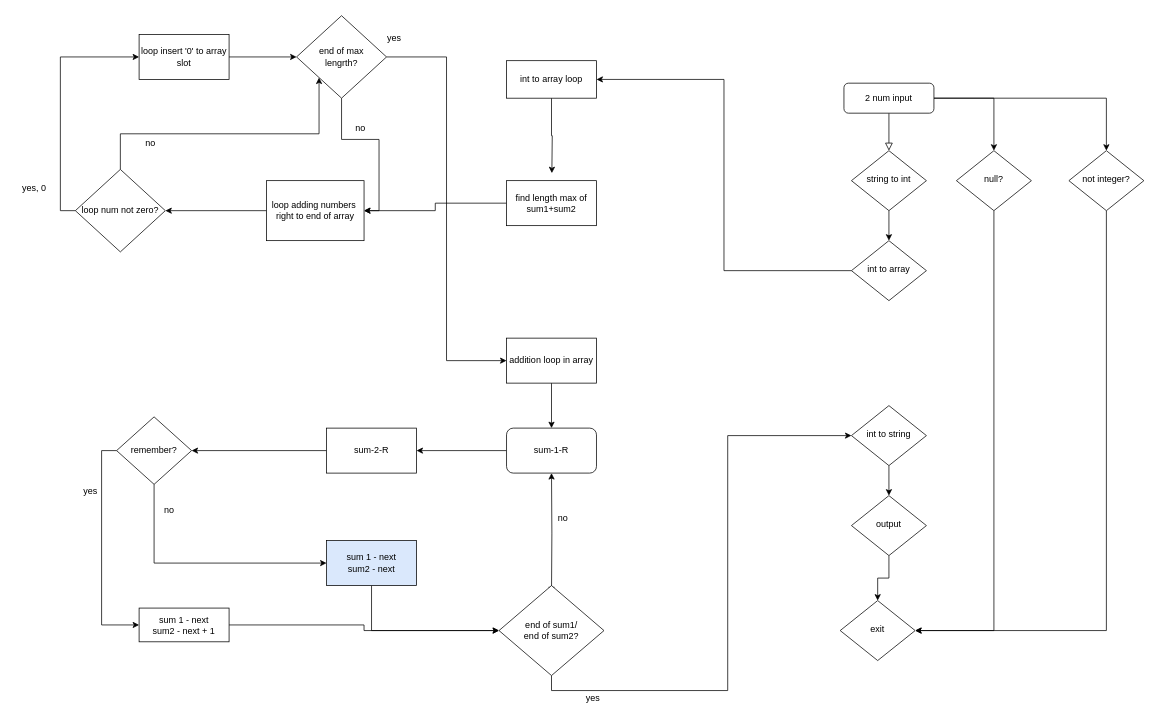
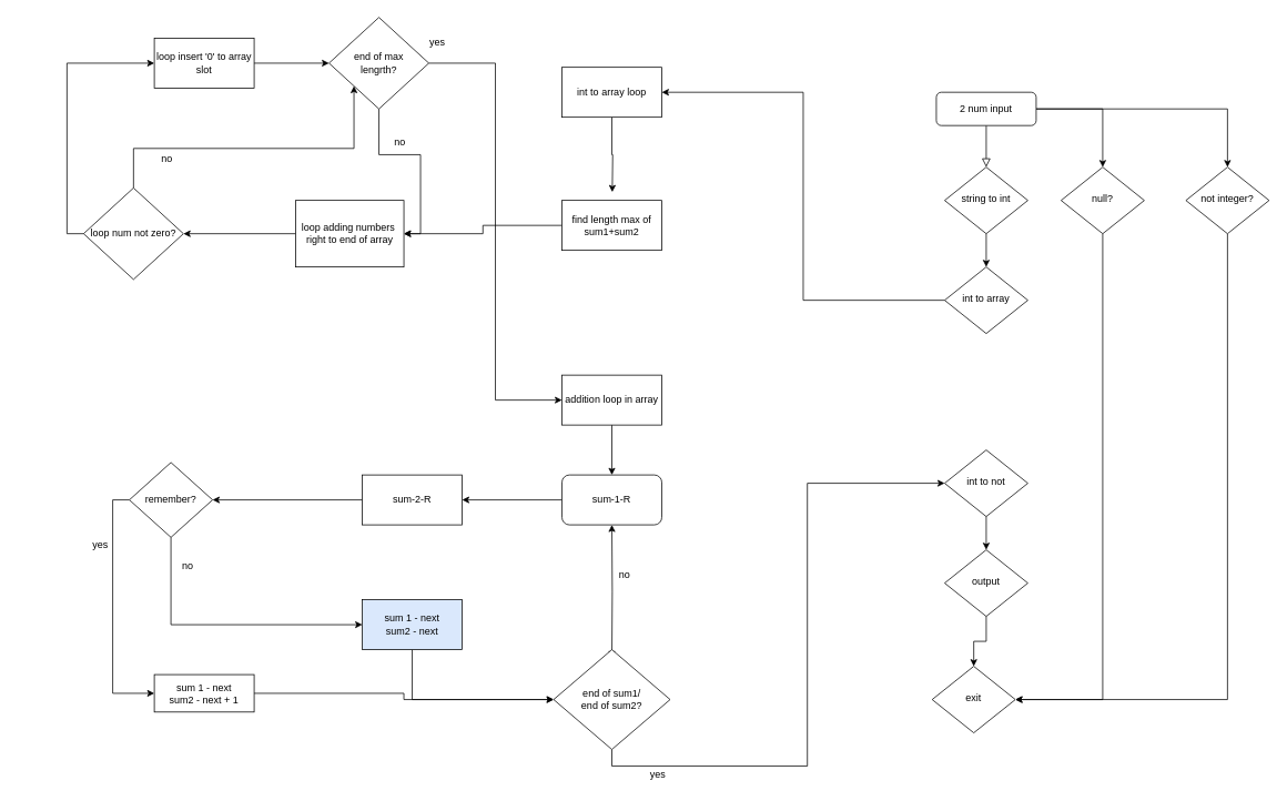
  <mxCell id="0" />
  <mxCell id="1" parent="0" />
  <mxCell id="2" value="" style="rounded=0;html=1;jettySize=auto;orthogonalLoop=1;fontSize=11;endArrow=block;endFill=0;endSize=8;strokeWidth=1;shadow=0;labelBackgroundColor=none;edgeStyle=orthogonalEdgeStyle;" parent="1" source="5" target="7" edge="1"><mxGeometry relative="1" as="geometry" /></mxCell>
  <mxCell id="3" style="edgeStyle=orthogonalEdgeStyle;rounded=0;orthogonalLoop=1;jettySize=auto;html=1;exitX=1;exitY=0.5;exitDx=0;exitDy=0;entryX=0.5;entryY=0;entryDx=0;entryDy=0;" parent="1" source="5" target="16" edge="1"><mxGeometry relative="1" as="geometry" /></mxCell>
  <mxCell id="4" style="edgeStyle=orthogonalEdgeStyle;rounded=0;orthogonalLoop=1;jettySize=auto;html=1;exitX=1;exitY=0.5;exitDx=0;exitDy=0;entryX=0.5;entryY=0;entryDx=0;entryDy=0;" parent="1" source="5" target="18" edge="1"><mxGeometry relative="1" as="geometry" /></mxCell>
  <mxCell id="5" value="2 num input" style="rounded=1;whiteSpace=wrap;html=1;fontSize=12;glass=0;strokeWidth=1;shadow=0;" parent="1" vertex="1"><mxGeometry x="1125" y="110" width="120" height="40" as="geometry" /></mxCell>
  <mxCell id="6" style="edgeStyle=orthogonalEdgeStyle;rounded=0;orthogonalLoop=1;jettySize=auto;html=1;exitX=0.5;exitY=1;exitDx=0;exitDy=0;entryX=0.5;entryY=0;entryDx=0;entryDy=0;" parent="1" source="7" target="9" edge="1"><mxGeometry relative="1" as="geometry" /></mxCell>
  <mxCell id="7" value="string to int" style="rhombus;whiteSpace=wrap;html=1;shadow=0;fontFamily=Helvetica;fontSize=12;align=center;strokeWidth=1;spacing=6;spacingTop=-4;" parent="1" vertex="1"><mxGeometry x="1135" y="200" width="100" height="80" as="geometry" /></mxCell>
  <mxCell id="8" style="edgeStyle=orthogonalEdgeStyle;rounded=0;orthogonalLoop=1;jettySize=auto;html=1;exitX=0;exitY=0.5;exitDx=0;exitDy=0;entryX=1;entryY=0.5;entryDx=0;entryDy=0;" parent="1" source="9" target="41" edge="1"><mxGeometry relative="1" as="geometry"><mxPoint x="935" y="359.571" as="targetPoint" /></mxGeometry></mxCell>
  <mxCell id="9" value="int to array" style="rhombus;whiteSpace=wrap;html=1;shadow=0;fontFamily=Helvetica;fontSize=12;align=center;strokeWidth=1;spacing=6;spacingTop=-4;" parent="1" vertex="1"><mxGeometry x="1135" y="320" width="100" height="80" as="geometry" /></mxCell>
  <mxCell id="10" style="edgeStyle=orthogonalEdgeStyle;rounded=0;orthogonalLoop=1;jettySize=auto;html=1;exitX=0.5;exitY=1;exitDx=0;exitDy=0;entryX=0.5;entryY=0;entryDx=0;entryDy=0;" parent="1" source="11" target="13" edge="1"><mxGeometry relative="1" as="geometry" /></mxCell>
- <mxCell id="11" value="int to string" style="rhombus;whiteSpace=wrap;html=1;shadow=0;fontFamily=Helvetica;fontSize=12;align=center;strokeWidth=1;spacing=6;spacingTop=-4;" parent="1" vertex="1"><mxGeometry x="1135" y="540" width="100" height="80" as="geometry" /></mxCell>
+ <mxCell id="11" value="int to not" style="rhombus;whiteSpace=wrap;html=1;shadow=0;fontFamily=Helvetica;fontSize=12;align=center;strokeWidth=1;spacing=6;spacingTop=-4;" parent="1" vertex="1"><mxGeometry x="1135" y="540" width="100" height="80" as="geometry" /></mxCell>
  <mxCell id="12" style="edgeStyle=orthogonalEdgeStyle;rounded=0;orthogonalLoop=1;jettySize=auto;html=1;exitX=0.5;exitY=1;exitDx=0;exitDy=0;entryX=0.5;entryY=0;entryDx=0;entryDy=0;" parent="1" source="13" target="14" edge="1"><mxGeometry relative="1" as="geometry" /></mxCell>
  <mxCell id="13" value="output" style="rhombus;whiteSpace=wrap;html=1;shadow=0;fontFamily=Helvetica;fontSize=12;align=center;strokeWidth=1;spacing=6;spacingTop=-4;" parent="1" vertex="1"><mxGeometry x="1135" y="660" width="100" height="80" as="geometry" /></mxCell>
  <mxCell id="14" value="exit" style="rhombus;whiteSpace=wrap;html=1;shadow=0;fontFamily=Helvetica;fontSize=12;align=center;strokeWidth=1;spacing=6;spacingTop=-4;" parent="1" vertex="1"><mxGeometry x="1120" y="800" width="100" height="80" as="geometry" /></mxCell>
  <mxCell id="15" style="edgeStyle=orthogonalEdgeStyle;rounded=0;orthogonalLoop=1;jettySize=auto;html=1;exitX=0.5;exitY=1;exitDx=0;exitDy=0;entryX=1;entryY=0.5;entryDx=0;entryDy=0;" parent="1" source="16" target="14" edge="1"><mxGeometry relative="1" as="geometry" /></mxCell>
  <mxCell id="16" value="null?" style="rhombus;whiteSpace=wrap;html=1;shadow=0;fontFamily=Helvetica;fontSize=12;align=center;strokeWidth=1;spacing=6;spacingTop=-4;" parent="1" vertex="1"><mxGeometry x="1275" y="200" width="100" height="80" as="geometry" /></mxCell>
  <mxCell id="17" style="edgeStyle=orthogonalEdgeStyle;rounded=0;orthogonalLoop=1;jettySize=auto;html=1;exitX=0.5;exitY=1;exitDx=0;exitDy=0;entryX=1;entryY=0.5;entryDx=0;entryDy=0;" parent="1" source="18" target="14" edge="1"><mxGeometry relative="1" as="geometry" /></mxCell>
  <mxCell id="18" value="not integer?" style="rhombus;whiteSpace=wrap;html=1;shadow=0;fontFamily=Helvetica;fontSize=12;align=center;strokeWidth=1;spacing=6;spacingTop=-4;" parent="1" vertex="1"><mxGeometry x="1425" y="200" width="100" height="80" as="geometry" /></mxCell>
  <mxCell id="19" style="edgeStyle=orthogonalEdgeStyle;rounded=0;orthogonalLoop=1;jettySize=auto;html=1;exitX=0.5;exitY=1;exitDx=0;exitDy=0;entryX=0.5;entryY=0;entryDx=0;entryDy=0;" parent="1" source="20" target="24" edge="1"><mxGeometry relative="1" as="geometry" /></mxCell>
  <mxCell id="20" value="addition loop in array" style="rounded=0;whiteSpace=wrap;html=1;" parent="1" vertex="1"><mxGeometry x="675" y="450" width="120" height="60" as="geometry" /></mxCell>
  <mxCell id="21" style="edgeStyle=orthogonalEdgeStyle;rounded=0;orthogonalLoop=1;jettySize=auto;html=1;exitX=0;exitY=0.5;exitDx=0;exitDy=0;entryX=1;entryY=0.5;entryDx=0;entryDy=0;" parent="1" source="22" target="35" edge="1"><mxGeometry relative="1" as="geometry"><mxPoint x="285" y="599.706" as="targetPoint" /></mxGeometry></mxCell>
  <mxCell id="22" value="sum-2-R" style="rounded=0;whiteSpace=wrap;html=1;" parent="1" vertex="1"><mxGeometry x="435" y="570" width="120" height="60" as="geometry" /></mxCell>
  <mxCell id="23" style="edgeStyle=orthogonalEdgeStyle;rounded=0;orthogonalLoop=1;jettySize=auto;html=1;exitX=0;exitY=0.5;exitDx=0;exitDy=0;entryX=1;entryY=0.5;entryDx=0;entryDy=0;" parent="1" source="24" target="22" edge="1"><mxGeometry relative="1" as="geometry" /></mxCell>
  <mxCell id="24" value="sum-1-R" style="whiteSpace=wrap;html=1;rounded=1;" parent="1" vertex="1"><mxGeometry x="675" y="570" width="120" height="60" as="geometry" /></mxCell>
  <mxCell id="25" style="edgeStyle=orthogonalEdgeStyle;rounded=0;orthogonalLoop=1;jettySize=auto;html=1;exitX=0.5;exitY=1;exitDx=0;exitDy=0;entryX=0;entryY=0.5;entryDx=0;entryDy=0;" parent="1" source="26" target="31" edge="1"><mxGeometry relative="1" as="geometry" /></mxCell>
  <mxCell id="26" value="sum 1 - next&lt;br&gt;sum2 - next&lt;br&gt;" style="rounded=0;whiteSpace=wrap;html=1;fillColor=#dae8fc;" parent="1" vertex="1"><mxGeometry x="435" y="720" width="120" height="60" as="geometry" /></mxCell>
  <mxCell id="27" style="edgeStyle=orthogonalEdgeStyle;rounded=0;orthogonalLoop=1;jettySize=auto;html=1;exitX=0.5;exitY=0;exitDx=0;exitDy=0;entryX=0.5;entryY=1;entryDx=0;entryDy=0;" parent="1" target="24" edge="1"><mxGeometry relative="1" as="geometry"><mxPoint x="735" y="790" as="sourcePoint" /></mxGeometry></mxCell>
  <mxCell id="28" value="no" style="text;html=1;align=center;verticalAlign=middle;resizable=0;points=[];autosize=1;strokeColor=none;fillColor=none;" parent="1" vertex="1"><mxGeometry x="735" y="680" width="30" height="20" as="geometry" /></mxCell>
  <mxCell id="29" style="edgeStyle=orthogonalEdgeStyle;rounded=0;orthogonalLoop=1;jettySize=auto;html=1;exitX=0.5;exitY=0;exitDx=0;exitDy=0;" parent="1" source="31" edge="1"><mxGeometry relative="1" as="geometry"><mxPoint x="735" y="790" as="targetPoint" /></mxGeometry></mxCell>
  <mxCell id="30" style="edgeStyle=orthogonalEdgeStyle;rounded=0;orthogonalLoop=1;jettySize=auto;html=1;exitX=0.5;exitY=1;exitDx=0;exitDy=0;entryX=0;entryY=0.5;entryDx=0;entryDy=0;" parent="1" source="31" target="11" edge="1"><mxGeometry relative="1" as="geometry"><mxPoint x="425" y="690" as="targetPoint" /></mxGeometry></mxCell>
  <mxCell id="31" value="&lt;span&gt;end of sum1/&lt;/span&gt;&lt;br&gt;&lt;span&gt;end of sum2?&lt;/span&gt;" style="rhombus;whiteSpace=wrap;html=1;" parent="1" vertex="1"><mxGeometry x="665" y="780" width="140" height="120" as="geometry" /></mxCell>
  <mxCell id="32" value="yes" style="text;html=1;align=center;verticalAlign=middle;resizable=0;points=[];autosize=1;strokeColor=none;fillColor=none;" parent="1" vertex="1"><mxGeometry x="775" y="920" width="30" height="20" as="geometry" /></mxCell>
  <mxCell id="33" style="edgeStyle=orthogonalEdgeStyle;rounded=0;orthogonalLoop=1;jettySize=auto;html=1;exitX=0.5;exitY=1;exitDx=0;exitDy=0;entryX=0;entryY=0.5;entryDx=0;entryDy=0;" parent="1" source="35" target="26" edge="1"><mxGeometry relative="1" as="geometry" /></mxCell>
  <mxCell id="34" style="edgeStyle=orthogonalEdgeStyle;rounded=0;orthogonalLoop=1;jettySize=auto;html=1;exitX=0;exitY=0.5;exitDx=0;exitDy=0;entryX=0;entryY=0.5;entryDx=0;entryDy=0;" parent="1" source="35" target="39" edge="1"><mxGeometry relative="1" as="geometry" /></mxCell>
  <mxCell id="35" value="remember?" style="rhombus;whiteSpace=wrap;html=1;" parent="1" vertex="1"><mxGeometry x="155" y="555" width="100" height="90" as="geometry" /></mxCell>
  <mxCell id="36" value="no" style="text;html=1;align=center;verticalAlign=middle;resizable=0;points=[];autosize=1;strokeColor=none;fillColor=none;" parent="1" vertex="1"><mxGeometry x="210" y="670" width="30" height="20" as="geometry" /></mxCell>
  <mxCell id="37" value="yes" style="text;html=1;align=center;verticalAlign=middle;resizable=0;points=[];autosize=1;strokeColor=none;fillColor=none;" parent="1" vertex="1"><mxGeometry x="105" y="645" width="30" height="20" as="geometry" /></mxCell>
  <mxCell id="38" style="edgeStyle=orthogonalEdgeStyle;rounded=0;orthogonalLoop=1;jettySize=auto;html=1;exitX=1;exitY=0.5;exitDx=0;exitDy=0;entryX=0;entryY=0.5;entryDx=0;entryDy=0;" parent="1" source="39" target="31" edge="1"><mxGeometry relative="1" as="geometry" /></mxCell>
  <mxCell id="39" value="sum 1 - next&lt;br&gt;sum2 - next + 1" style="rounded=0;whiteSpace=wrap;html=1;" parent="1" vertex="1"><mxGeometry x="185" y="810" width="120" height="45" as="geometry" /></mxCell>
  <mxCell id="40" style="edgeStyle=orthogonalEdgeStyle;rounded=0;orthogonalLoop=1;jettySize=auto;html=1;exitX=0.5;exitY=1;exitDx=0;exitDy=0;" parent="1" source="41" edge="1"><mxGeometry relative="1" as="geometry"><mxPoint x="735.471" y="230" as="targetPoint" /></mxGeometry></mxCell>
- <mxCell id="41" value="int to array loop" style="rounded=0;whiteSpace=wrap;html=1;" parent="1" vertex="1"><mxGeometry x="675" y="80" width="120" height="50" as="geometry" /></mxCell>
+ <mxCell id="41" value="int to array loop" style="rounded=0;whiteSpace=wrap;html=1;" parent="1" vertex="1"><mxGeometry x="675" y="80" width="120" height="60" as="geometry" /></mxCell>
  <mxCell id="42" style="edgeStyle=orthogonalEdgeStyle;rounded=0;orthogonalLoop=1;jettySize=auto;html=1;exitX=0;exitY=0.5;exitDx=0;exitDy=0;entryX=1;entryY=0.5;entryDx=0;entryDy=0;" parent="1" source="43" target="45" edge="1"><mxGeometry relative="1" as="geometry"><mxPoint x="505" y="269.941" as="targetPoint" /></mxGeometry></mxCell>
  <mxCell id="43" value="find length max of sum1+sum2" style="rounded=0;whiteSpace=wrap;html=1;" parent="1" vertex="1"><mxGeometry x="675" y="240" width="120" height="60" as="geometry" /></mxCell>
  <mxCell id="44" style="edgeStyle=orthogonalEdgeStyle;rounded=0;orthogonalLoop=1;jettySize=auto;html=1;exitX=0;exitY=0.5;exitDx=0;exitDy=0;entryX=1;entryY=0.5;entryDx=0;entryDy=0;" parent="1" source="45" target="51" edge="1"><mxGeometry relative="1" as="geometry"><mxPoint x="285" y="269.941" as="targetPoint" /></mxGeometry></mxCell>
  <mxCell id="45" value="loop adding numbers&amp;nbsp; right to end of array" style="rounded=0;whiteSpace=wrap;html=1;" parent="1" vertex="1"><mxGeometry x="355" y="240" width="130" height="80" as="geometry" /></mxCell>
  <mxCell id="46" style="edgeStyle=orthogonalEdgeStyle;rounded=0;orthogonalLoop=1;jettySize=auto;html=1;exitX=0.5;exitY=1;exitDx=0;exitDy=0;entryX=1;entryY=0.5;entryDx=0;entryDy=0;" parent="1" source="48" target="45" edge="1"><mxGeometry relative="1" as="geometry" /></mxCell>
  <mxCell id="47" style="edgeStyle=orthogonalEdgeStyle;rounded=0;orthogonalLoop=1;jettySize=auto;html=1;exitX=1;exitY=0.5;exitDx=0;exitDy=0;entryX=0;entryY=0.5;entryDx=0;entryDy=0;" parent="1" source="48" target="20" edge="1"><mxGeometry relative="1" as="geometry"><mxPoint x="575" y="470" as="targetPoint" /></mxGeometry></mxCell>
  <mxCell id="48" value="end of max&lt;br&gt;lengrth?" style="rhombus;whiteSpace=wrap;html=1;" parent="1" vertex="1"><mxGeometry x="395" y="20" width="120" height="110" as="geometry" /></mxCell>
  <mxCell id="49" style="edgeStyle=orthogonalEdgeStyle;rounded=0;orthogonalLoop=1;jettySize=auto;html=1;exitX=0;exitY=0.5;exitDx=0;exitDy=0;entryX=0;entryY=0.5;entryDx=0;entryDy=0;" parent="1" source="51" target="54" edge="1"><mxGeometry relative="1" as="geometry"><mxPoint x="105" y="90" as="targetPoint" /></mxGeometry></mxCell>
  <mxCell id="50" style="edgeStyle=orthogonalEdgeStyle;rounded=0;orthogonalLoop=1;jettySize=auto;html=1;exitX=0.5;exitY=0;exitDx=0;exitDy=0;entryX=0;entryY=1;entryDx=0;entryDy=0;" parent="1" source="51" target="48" edge="1"><mxGeometry relative="1" as="geometry" /></mxCell>
  <mxCell id="51" value="loop num not zero?" style="rhombus;whiteSpace=wrap;html=1;" parent="1" vertex="1"><mxGeometry x="100" y="225" width="120" height="110" as="geometry" /></mxCell>
  <mxCell id="52" value="no" style="text;html=1;align=center;verticalAlign=middle;resizable=0;points=[];autosize=1;strokeColor=none;fillColor=none;" parent="1" vertex="1"><mxGeometry x="185" y="180" width="30" height="20" as="geometry" /></mxCell>
  <mxCell id="53" style="edgeStyle=orthogonalEdgeStyle;rounded=0;orthogonalLoop=1;jettySize=auto;html=1;exitX=1;exitY=0.5;exitDx=0;exitDy=0;entryX=0;entryY=0.5;entryDx=0;entryDy=0;" parent="1" source="54" target="48" edge="1"><mxGeometry relative="1" as="geometry"><mxPoint x="405" y="94.647" as="targetPoint" /></mxGeometry></mxCell>
  <mxCell id="54" value="loop insert '0' to array slot" style="rounded=0;whiteSpace=wrap;html=1;" parent="1" vertex="1"><mxGeometry x="185" y="45" width="120" height="60" as="geometry" /></mxCell>
- <mxCell id="55" value="yes, 0" style="text;html=1;align=center;verticalAlign=middle;resizable=0;points=[];autosize=1;strokeColor=none;fillColor=none;" parent="1" vertex="1"><mxGeometry x="20" y="240" width="50" height="20" as="geometry" /></mxCell>
  <mxCell id="56" value="yes" style="text;html=1;align=center;verticalAlign=middle;resizable=0;points=[];autosize=1;strokeColor=none;fillColor=none;" parent="1" vertex="1"><mxGeometry x="510" y="40" width="30" height="20" as="geometry" /></mxCell>
  <mxCell id="57" value="no" style="text;html=1;align=center;verticalAlign=middle;resizable=0;points=[];autosize=1;strokeColor=none;fillColor=none;" parent="1" vertex="1"><mxGeometry x="465" y="160" width="30" height="20" as="geometry" /></mxCell>
